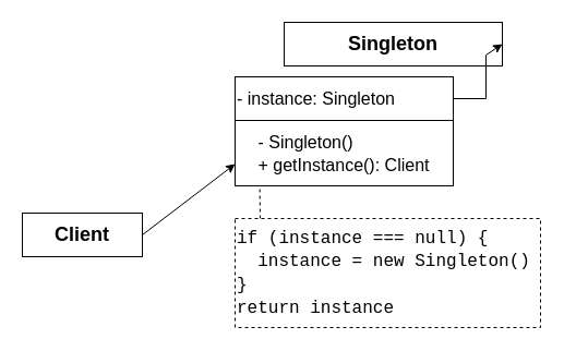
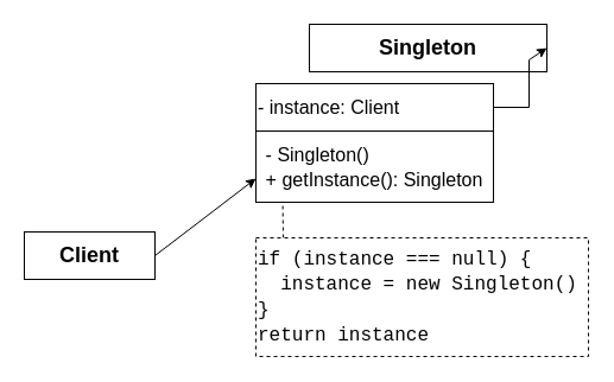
  <mxCell id="0" />
  <mxCell id="1" parent="0" />
  <mxCell id="2" value="&lt;b&gt;&lt;font style=&quot;font-size: 18px;&quot;&gt;Singleton&lt;/font&gt;&lt;/b&gt;" style="rounded=0;whiteSpace=wrap;html=1;" vertex="1" parent="1"><mxGeometry x="260" y="20" width="200" height="40" as="geometry" /></mxCell>
- <mxCell id="3" value="&lt;font style=&quot;font-size: 16px;&quot;&gt;- instance: Singleton&lt;/font&gt;" style="rounded=0;whiteSpace=wrap;html=1;fontSize=18;align=left;" vertex="1" parent="1"><mxGeometry x="215" y="70" width="200" height="40" as="geometry" /></mxCell>
- <mxCell id="4" value="&lt;div style=&quot;text-align: left;&quot;&gt;&lt;span style=&quot;font-size: 16px; background-color: initial;&quot;&gt;- Singleton()&lt;/span&gt;&lt;/div&gt;&lt;font style=&quot;font-size: 16px;&quot;&gt;&lt;div style=&quot;text-align: left;&quot;&gt;&lt;span style=&quot;background-color: initial;&quot;&gt;+ getInstance(): Client&lt;/span&gt;&lt;/div&gt;&lt;/font&gt;" style="rounded=0;whiteSpace=wrap;html=1;fontSize=18;" vertex="1" parent="1"><mxGeometry x="215" y="110" width="200" height="60" as="geometry" /></mxCell>
+ <mxCell id="3" value="&lt;font style=&quot;font-size: 16px;&quot;&gt;- instance: Client&lt;/font&gt;" style="rounded=0;whiteSpace=wrap;html=1;fontSize=18;align=left;" vertex="1" parent="1"><mxGeometry x="215" y="70" width="200" height="40" as="geometry" /></mxCell>
+ <mxCell id="4" value="&lt;div style=&quot;text-align: left;&quot;&gt;&lt;span style=&quot;font-size: 16px; background-color: initial;&quot;&gt;- Singleton()&lt;/span&gt;&lt;/div&gt;&lt;font style=&quot;font-size: 16px;&quot;&gt;&lt;div style=&quot;text-align: left;&quot;&gt;&lt;span style=&quot;background-color: initial;&quot;&gt;+ getInstance(): Singleton&lt;/span&gt;&lt;/div&gt;&lt;/font&gt;" style="rounded=0;whiteSpace=wrap;html=1;fontSize=18;" vertex="1" parent="1"><mxGeometry x="215" y="110" width="200" height="60" as="geometry" /></mxCell>
  <mxCell id="5" value="" style="endArrow=none;html=1;fontSize=16;exitX=1;exitY=0.5;exitDx=0;exitDy=0;" edge="1" parent="1" source="3"><mxGeometry width="50" height="50" relative="1" as="geometry"><mxPoint x="245" y="60" as="sourcePoint" /><mxPoint x="445" y="90" as="targetPoint" /></mxGeometry></mxCell>
  <mxCell id="6" value="" style="endArrow=none;html=1;fontSize=16;" edge="1" parent="1"><mxGeometry width="50" height="50" relative="1" as="geometry"><mxPoint x="445" y="50" as="sourcePoint" /><mxPoint x="445" y="90" as="targetPoint" /></mxGeometry></mxCell>
  <mxCell id="7" value="" style="endArrow=classic;html=1;fontSize=16;entryX=1;entryY=0.5;entryDx=0;entryDy=0;" edge="1" parent="1" target="2"><mxGeometry width="50" height="50" relative="1" as="geometry"><mxPoint x="445" y="50" as="sourcePoint" /><mxPoint x="295" y="10" as="targetPoint" /></mxGeometry></mxCell>
  <mxCell id="8" value="&lt;b&gt;&lt;font style=&quot;font-size: 18px;&quot;&gt;Client&lt;/font&gt;&lt;/b&gt;" style="rounded=0;whiteSpace=wrap;html=1;" vertex="1" parent="1"><mxGeometry x="20" y="195" width="110" height="40" as="geometry" /></mxCell>
  <mxCell id="9" value="" style="endArrow=classic;html=1;fontSize=16;exitX=1;exitY=0.5;exitDx=0;exitDy=0;" edge="1" parent="1" source="8"><mxGeometry width="50" height="50" relative="1" as="geometry"><mxPoint x="255" y="60" as="sourcePoint" /><mxPoint x="215" y="150" as="targetPoint" /></mxGeometry></mxCell>
  <mxCell id="10" value="" style="endArrow=none;dashed=1;html=1;fontSize=16;entryX=0.113;entryY=1.038;entryDx=0;entryDy=0;entryPerimeter=0;" edge="1" parent="1" target="4"><mxGeometry width="50" height="50" relative="1" as="geometry"><mxPoint x="238" y="200" as="sourcePoint" /><mxPoint x="295" y="110" as="targetPoint" /></mxGeometry></mxCell>
  <mxCell id="11" value="&lt;font face=&quot;Courier New&quot;&gt;if (instance === null) {&lt;br&gt;&amp;nbsp; instance = new Singleton()&lt;br&gt;}&lt;br&gt;return instance&lt;br&gt;&lt;/font&gt;" style="rounded=0;whiteSpace=wrap;html=1;fontSize=16;dashed=1;align=left;" vertex="1" parent="1"><mxGeometry x="215" y="200" width="280" height="100" as="geometry" /></mxCell>
